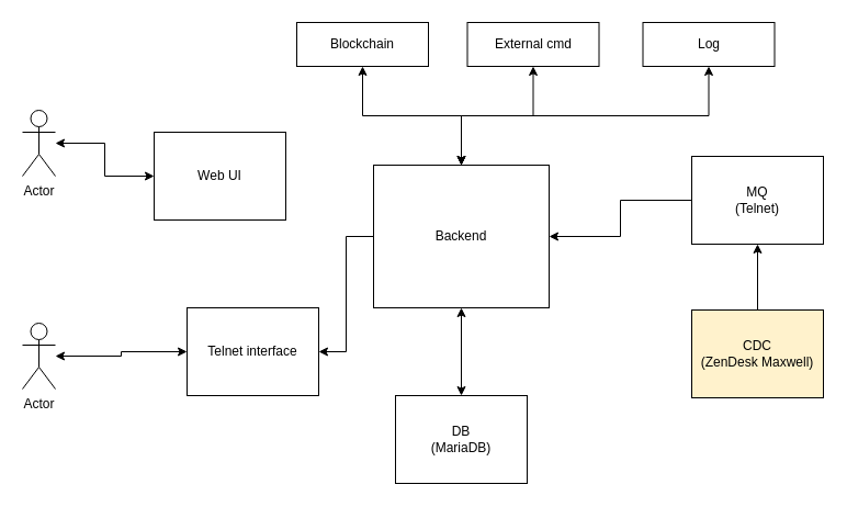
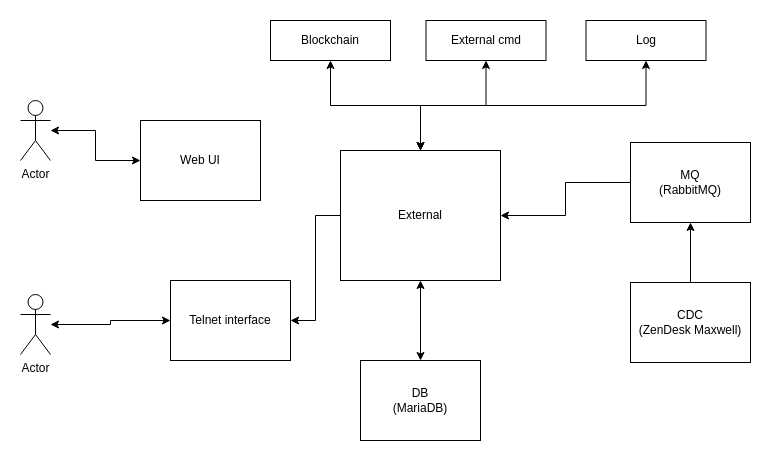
  <mxCell id="0" />
  <mxCell id="1" parent="0" />
  <mxCell id="2" value="DB&lt;br&gt;(MariaDB)" style="rounded=0;whiteSpace=wrap;html=1;" parent="1" vertex="1"><mxGeometry x="360" y="360" width="120" height="80" as="geometry" /></mxCell>
  <mxCell id="3" value="" style="edgeStyle=orthogonalEdgeStyle;rounded=0;orthogonalLoop=1;jettySize=auto;html=1;" parent="1" source="4" target="6" edge="1"><mxGeometry relative="1" as="geometry" /></mxCell>
- <mxCell id="4" value="CDC&lt;br&gt;(ZenDesk Maxwell)" style="rounded=0;whiteSpace=wrap;html=1;fillColor=#fff2cc;" parent="1" vertex="1"><mxGeometry x="630" y="282" width="120" height="80" as="geometry" /></mxCell>
+ <mxCell id="4" value="CDC&lt;br&gt;(ZenDesk Maxwell)" style="rounded=0;whiteSpace=wrap;html=1;" parent="1" vertex="1"><mxGeometry x="630" y="282" width="120" height="80" as="geometry" /></mxCell>
  <mxCell id="5" value="" style="edgeStyle=orthogonalEdgeStyle;rounded=0;orthogonalLoop=1;jettySize=auto;html=1;entryX=1;entryY=0.5;entryDx=0;entryDy=0;" parent="1" source="6" target="10" edge="1"><mxGeometry relative="1" as="geometry"><mxPoint x="670" y="224" as="targetPoint" /></mxGeometry></mxCell>
- <mxCell id="6" value="MQ&lt;br&gt;(Telnet)" style="rounded=0;whiteSpace=wrap;html=1;" parent="1" vertex="1"><mxGeometry x="630" y="142" width="120" height="80" as="geometry" /></mxCell>
+ <mxCell id="6" value="MQ&lt;br&gt;(RabbitMQ)" style="rounded=0;whiteSpace=wrap;html=1;" parent="1" vertex="1"><mxGeometry x="630" y="142" width="120" height="80" as="geometry" /></mxCell>
  <mxCell id="7" style="edgeStyle=orthogonalEdgeStyle;rounded=0;orthogonalLoop=1;jettySize=auto;html=1;entryX=1;entryY=0.5;entryDx=0;entryDy=0;" parent="1" source="10" target="14" edge="1"><mxGeometry relative="1" as="geometry" /></mxCell>
  <mxCell id="8" value="" style="edgeStyle=orthogonalEdgeStyle;rounded=0;orthogonalLoop=1;jettySize=auto;html=1;startArrow=classic;startFill=1;" parent="1" source="10" target="2" edge="1"><mxGeometry relative="1" as="geometry" /></mxCell>
  <mxCell id="9" value="" style="edgeStyle=orthogonalEdgeStyle;rounded=0;orthogonalLoop=1;jettySize=auto;html=1;startArrow=classic;startFill=1;" parent="1" source="10" target="18" edge="1"><mxGeometry relative="1" as="geometry" /></mxCell>
- <mxCell id="10" value="Backend" style="rounded=0;whiteSpace=wrap;html=1;" parent="1" vertex="1"><mxGeometry x="340" y="150" width="160" height="130" as="geometry" /></mxCell>
+ <mxCell id="10" value="External" style="rounded=0;whiteSpace=wrap;html=1;" parent="1" vertex="1"><mxGeometry x="340" y="150" width="160" height="130" as="geometry" /></mxCell>
  <mxCell id="11" value="" style="edgeStyle=orthogonalEdgeStyle;rounded=0;orthogonalLoop=1;jettySize=auto;html=1;startArrow=classic;startFill=1;" parent="1" source="12" target="15" edge="1"><mxGeometry relative="1" as="geometry" /></mxCell>
  <mxCell id="12" value="Web UI" style="rounded=0;whiteSpace=wrap;html=1;" parent="1" vertex="1"><mxGeometry x="140" y="120" width="120" height="80" as="geometry" /></mxCell>
  <mxCell id="13" value="" style="edgeStyle=orthogonalEdgeStyle;rounded=0;orthogonalLoop=1;jettySize=auto;html=1;startArrow=classic;startFill=1;" parent="1" source="14" target="16" edge="1"><mxGeometry relative="1" as="geometry" /></mxCell>
  <mxCell id="14" value="Telnet interface" style="rounded=0;whiteSpace=wrap;html=1;" parent="1" vertex="1"><mxGeometry x="170" y="280" width="120" height="80" as="geometry" /></mxCell>
  <mxCell id="15" value="Actor" style="shape=umlActor;verticalLabelPosition=bottom;verticalAlign=top;html=1;outlineConnect=0;" parent="1" vertex="1"><mxGeometry x="20" y="100" width="30" height="60" as="geometry" /></mxCell>
  <mxCell id="16" value="Actor" style="shape=umlActor;verticalLabelPosition=bottom;verticalAlign=top;html=1;outlineConnect=0;" parent="1" vertex="1"><mxGeometry x="20" y="294" width="30" height="60" as="geometry" /></mxCell>
  <mxCell id="17" value="Blockchain" style="rounded=0;whiteSpace=wrap;html=1;" parent="1" vertex="1"><mxGeometry x="270" y="20" width="120" height="40" as="geometry" /></mxCell>
  <mxCell id="18" value="External cmd" style="rounded=0;whiteSpace=wrap;html=1;" parent="1" vertex="1"><mxGeometry x="425.5" y="20" width="120" height="40" as="geometry" /></mxCell>
  <mxCell id="19" value="Log" style="rounded=0;whiteSpace=wrap;html=1;" parent="1" vertex="1"><mxGeometry x="585.5" y="20" width="120" height="40" as="geometry" /></mxCell>
  <mxCell id="20" value="" style="edgeStyle=orthogonalEdgeStyle;rounded=0;orthogonalLoop=1;jettySize=auto;html=1;startArrow=classic;startFill=1;entryX=0.5;entryY=1;entryDx=0;entryDy=0;exitX=0.5;exitY=0;exitDx=0;exitDy=0;" parent="1" source="10" target="19" edge="1"><mxGeometry relative="1" as="geometry"><mxPoint x="430" y="160" as="sourcePoint" /><mxPoint x="496" y="70" as="targetPoint" /></mxGeometry></mxCell>
  <mxCell id="21" value="" style="edgeStyle=orthogonalEdgeStyle;rounded=0;orthogonalLoop=1;jettySize=auto;html=1;startArrow=classic;startFill=1;entryX=0.5;entryY=1;entryDx=0;entryDy=0;exitX=0.5;exitY=0;exitDx=0;exitDy=0;" parent="1" source="10" target="17" edge="1"><mxGeometry relative="1" as="geometry"><mxPoint x="440" y="170" as="sourcePoint" /><mxPoint x="506" y="80" as="targetPoint" /></mxGeometry></mxCell>
